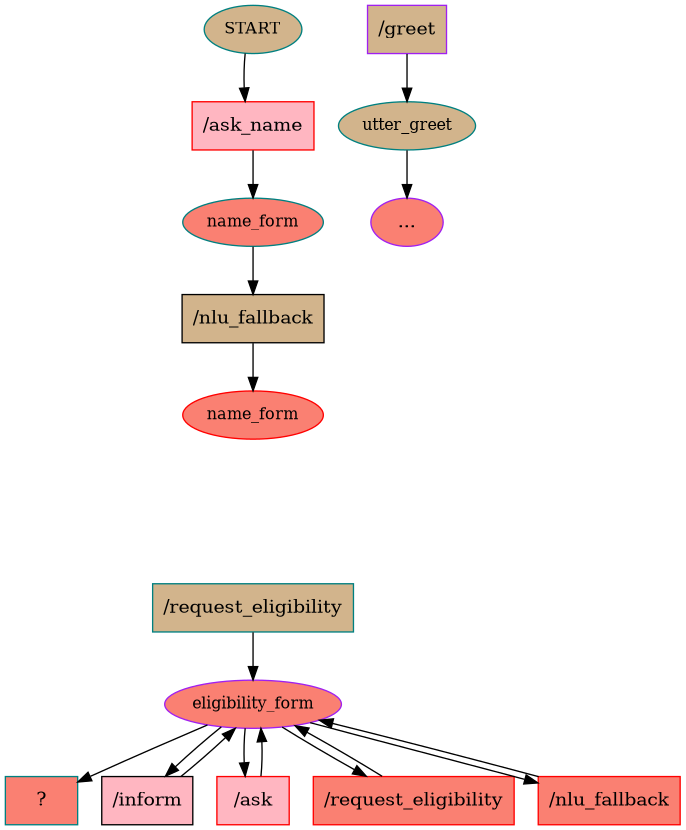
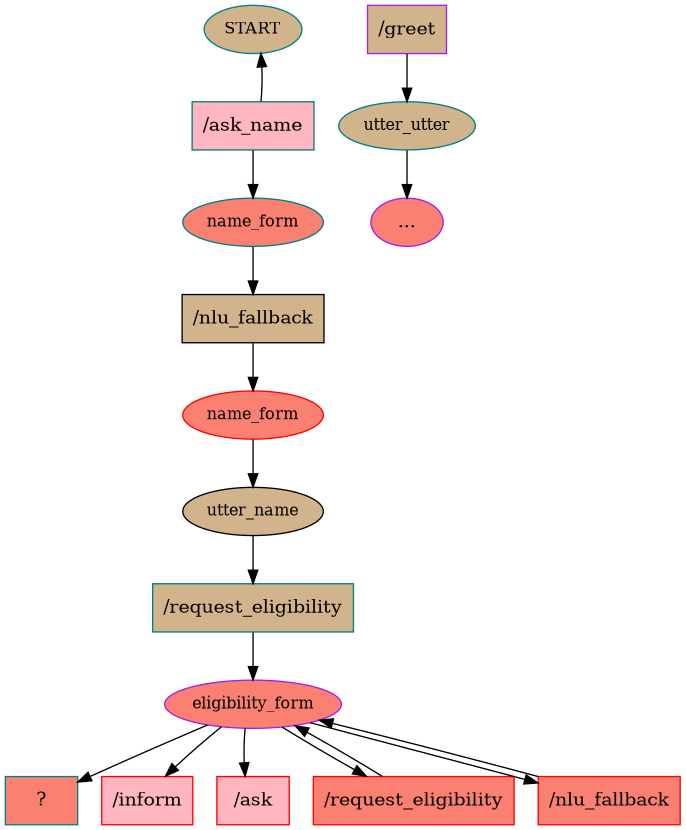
  digraph {
    node [color=teal fillcolor=salmon style=filled shape=rect]
    n1 [fillcolor=tan fontsize=12 label=START shape=""]
-   n2 [color=red fillcolor=lightpink label="/ask_name"]
+   n2 [fillcolor=lightpink label="/ask_name"]
    n3 [color=purple fillcolor=tan label="/greet"]
-   n4 [fillcolor=tan fontsize=12 label=utter_greet shape=""]
+   n4 [fillcolor=tan fontsize=12 label=utter_utter shape=""]
    n5 [fontsize=12 label=name_form shape=""]
    n6 [color=purple label="..." shape=""]
    n7 [color=black fillcolor=tan label="/nlu_fallback"]
    n8 [color=red fontsize=12 label=name_form shape=""]
+   n9 [color=black fillcolor=tan fontsize=12 label=utter_name shape=""]
    n10 [fillcolor=tan label="/request_eligibility"]
    n11 [color=purple fontsize=12 label=eligibility_form shape=""]
    n12 [label="  ?  "]
-   n13 [color=black fillcolor=lightpink label="/inform"]
+   n13 [color=red fillcolor=lightpink label="/inform"]
    n14 [color=red fillcolor=lightpink label="/ask"]
    n15 [color=red label="/request_eligibility"]
    n16 [color=red label="/nlu_fallback"]
-   n1 -> n2
+   n2 -> n1
    n2 -> n5
    n3 -> n4
    n4 -> n6
    n5 -> n7
    n7 -> n8
+   n8 -> n9
+   n9 -> n10
    n10 -> n11
    n11 -> n12
    n11 -> n13
    n11 -> n14
    n11 -> n15
    n11 -> n16
-   n13 -> n11
-   n14 -> n11
    n15 -> n11
    n16 -> n11
  }
